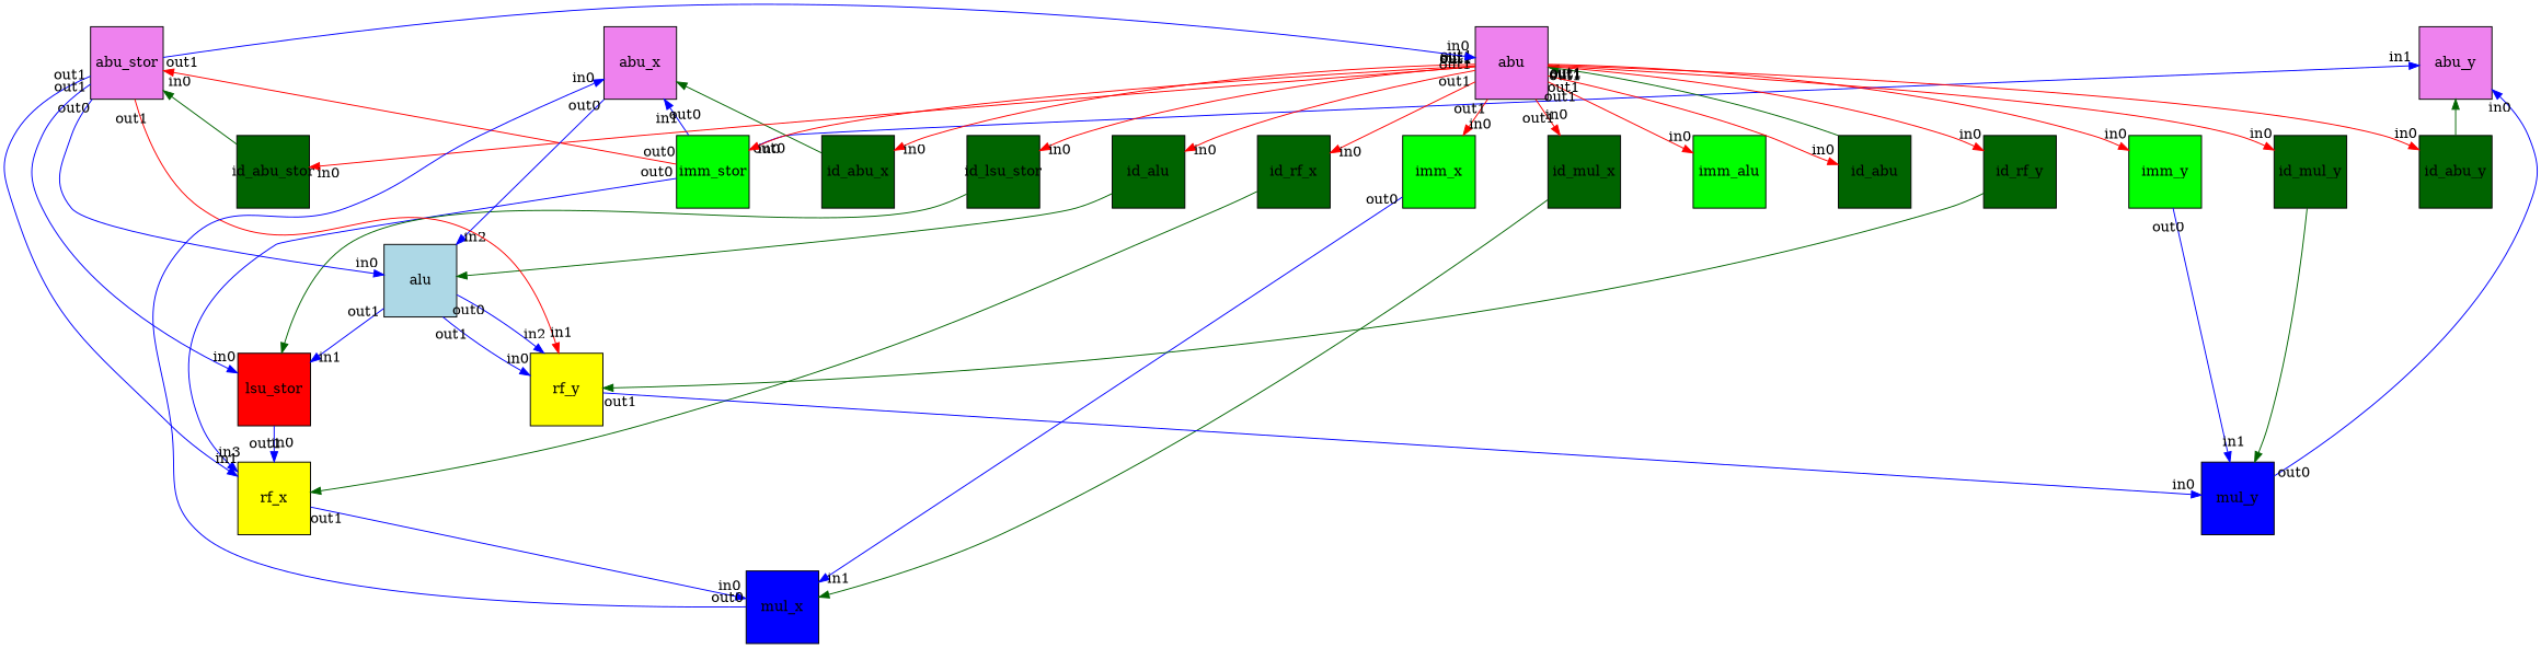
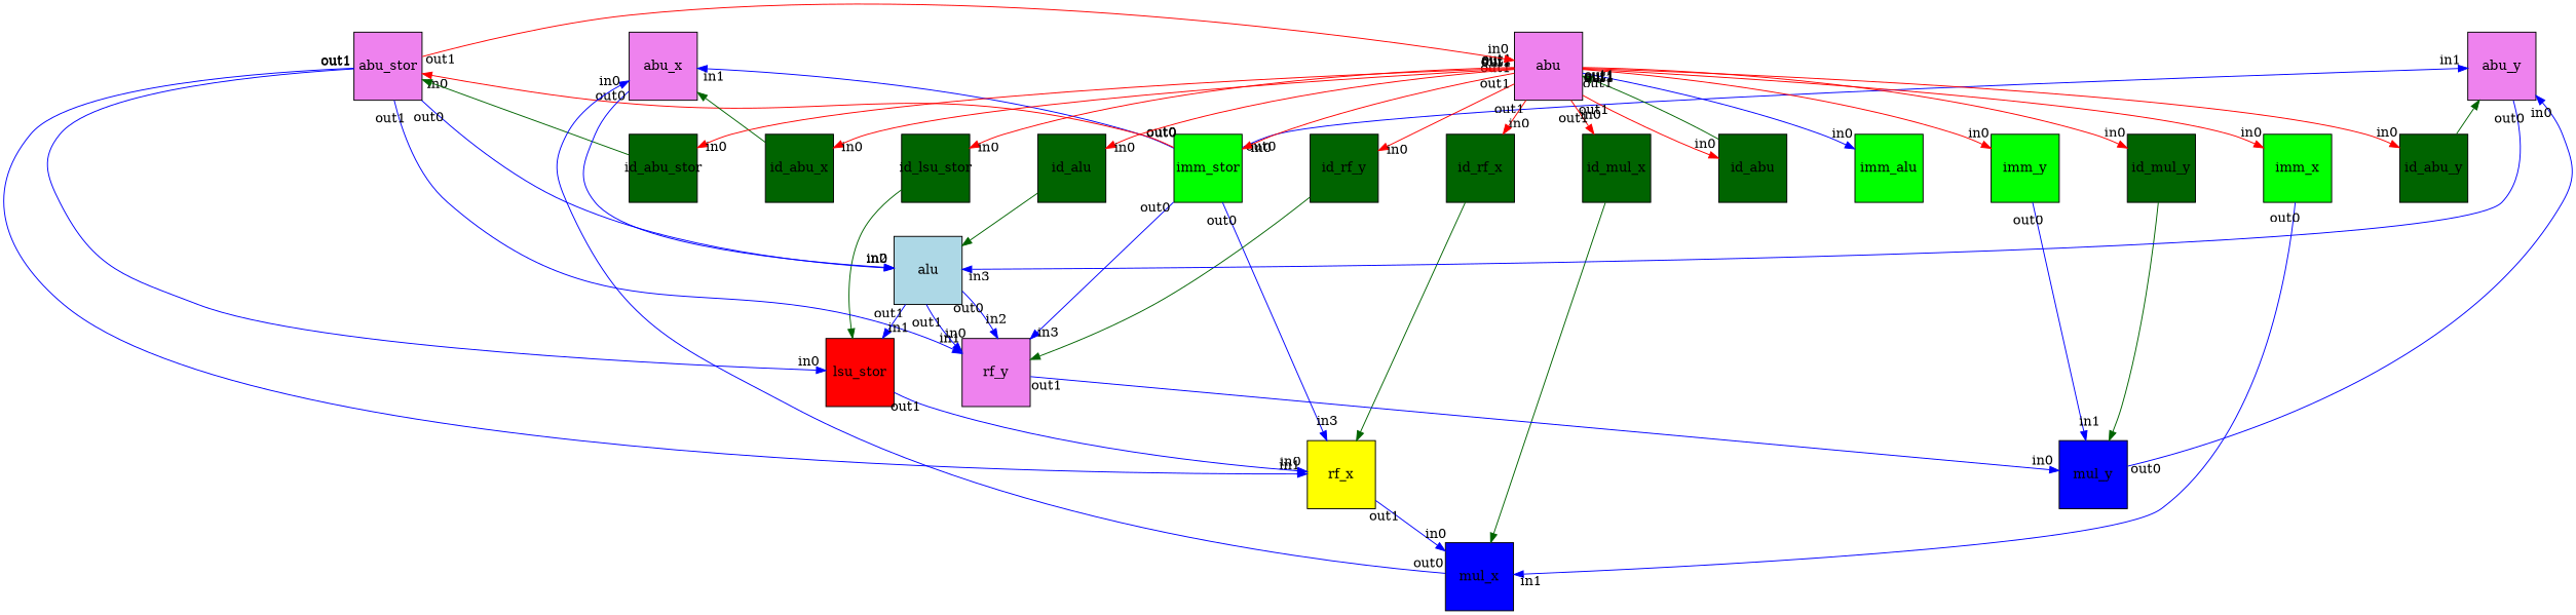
  digraph {
    nodesep=1
    node [fillcolor=darkgreen fixedsize=true shape=square style=filled]
    edge [arrowhead=normal color=blue dir=forward headlabel=in0 labeldistance=2 taillabel=out1]
    n1 [fillcolor=green label=imm_stor width=1]
    n2 [label=id_abu_stor width=1]
    n3 [fillcolor=green label=imm_alu width=1]
    n4 [fillcolor=green label=imm_y width=1]
    n5 [fillcolor=green label=imm_x width=1]
    n6 [label=id_rf_x width=1]
    n7 [label=id_rf_y width=1]
    n8 [label=id_abu_x width=1]
    n9 [label=id_alu width=1]
    n10 [label=id_abu width=1]
    n11 [label=id_lsu_stor width=1]
    n12 [label=id_abu_y width=1]
    n13 [label=id_mul_y width=1]
    n14 [label=id_mul_x width=1]
    n15 [fillcolor=violet label=abu width=1]
    n16 [fillcolor=violet label=abu_x width=1]
    n17 [fillcolor=violet label=abu_y width=1]
    n18 [fillcolor=violet label=abu_stor width=1]
    n19 [fillcolor=blue label=mul_y width=1]
    n20 [fillcolor=lightblue label=alu width=1]
-   n21 [fillcolor=yellow label=rf_y width=1]
+   n21 [fillcolor=violet label=rf_y width=1]
    n22 [fillcolor=yellow label=rf_x width=1]
    n23 [fillcolor=blue label=mul_x width=1]
    n24 [fillcolor=red label=lsu_stor width=1]
    subgraph sub_1 {
      n19
      n20
      n21
      n22
      n23
      n24
      subgraph sub_2 {
        rank=same
        n1
        n2
        n3
        n4
        n5
        n6
        n7
        n8
        n9
        n10
        n11
        n12
        n13
        n14
      }
      subgraph sub_3 {
        rank=source
        n15
        n16
        n17
        n18
      }
    }
    n1 -> n16 [headlabel=in1 taillabel=out0]
    n1 -> n17 [headlabel=in1 taillabel=out0]
    n1 -> n18 [color=red taillabel=out0]
+   n1 -> n21 [headlabel=in3 taillabel=out0]
    n1 -> n22 [headlabel=in3 taillabel=out0]
    n2 -> n18 [color=darkgreen headlabel="" taillabel=""]
    n4 -> n19 [headlabel=in1 taillabel=out0]
    n5 -> n23 [headlabel=in1 taillabel=out0]
    n6 -> n22 [color=darkgreen headlabel="" taillabel=""]
    n7 -> n21 [color=darkgreen headlabel="" taillabel=""]
    n8 -> n16 [color=darkgreen headlabel="" taillabel=""]
    n9 -> n20 [color=darkgreen headlabel="" taillabel=""]
    n10 -> n15 [color=darkgreen headlabel="" taillabel=""]
    n11 -> n24 [color=darkgreen headlabel="" taillabel=""]
    n12 -> n17 [color=darkgreen headlabel="" taillabel=""]
    n13 -> n19 [color=darkgreen headlabel="" taillabel=""]
    n14 -> n23 [color=darkgreen headlabel="" taillabel=""]
    n15 -> n1 [color=red]
    n15 -> n2 [color=red]
-   n15 -> n3 [color=red]
+   n15 -> n3
    n15 -> n4 [color=red]
    n15 -> n5 [color=red]
    n15 -> n6 [color=red]
    n15 -> n7 [color=red]
    n15 -> n8 [color=red]
    n15 -> n9 [color=red]
    n15 -> n10 [color=red]
    n15 -> n11 [color=red]
    n15 -> n12 [color=red]
    n15 -> n13 [color=red]
    n15 -> n14 [color=red]
    n16 -> n20 [headlabel=in2 taillabel=out0]
-   n18 -> n15
+   n17 -> n20 [headlabel=in3 taillabel=out0]
+   n18 -> n15 [color=red]
    n18 -> n20 [taillabel=out0]
-   n18 -> n21 [color=red headlabel=in1]
+   n18 -> n21 [headlabel=in1]
    n18 -> n22 [headlabel=in1]
    n18 -> n24
    n19 -> n17 [taillabel=out0]
    n20 -> n21
    n20 -> n21 [headlabel=in2 taillabel=out0]
    n20 -> n24 [headlabel=in1]
    n21 -> n19
    n22 -> n23
    n23 -> n16 [taillabel=out0]
    n24 -> n22
  }
